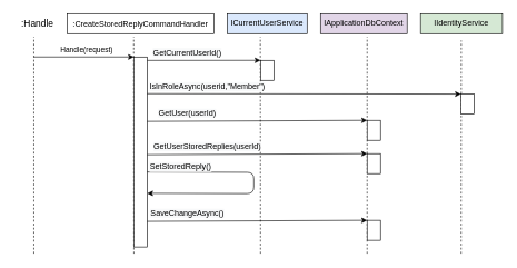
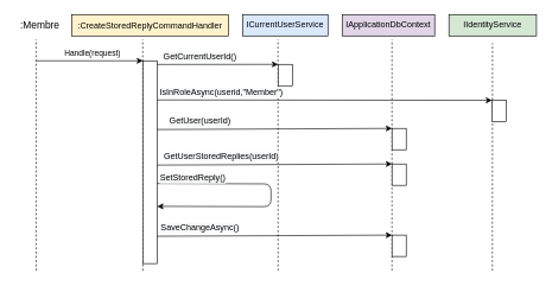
  <mxCell id="0" />
  <mxCell id="1" parent="0" />
  <mxCell id="2" value="IApplicationDbContext" style="rounded=0;whiteSpace=wrap;html=1;fillColor=#e1d5e7;" parent="1" vertex="1"><mxGeometry x="480" y="20" width="130" height="30" as="geometry" /></mxCell>
- <mxCell id="3" value="&lt;span style=&quot;font-size: 13px&quot;&gt;:&lt;/span&gt;&lt;span style=&quot;font-size: 12px&quot;&gt;CreateStoredReplyCommandHandler&lt;/span&gt;" style="rounded=0;whiteSpace=wrap;html=1;fontSize=13;" parent="1" vertex="1"><mxGeometry x="100" y="20" width="220" height="30" as="geometry" /></mxCell>
+ <mxCell id="3" value="&lt;span style=&quot;font-size: 13px&quot;&gt;:&lt;/span&gt;&lt;span style=&quot;font-size: 12px&quot;&gt;CreateStoredReplyCommandHandler&lt;/span&gt;" style="rounded=0;whiteSpace=wrap;html=1;fontSize=13;fillColor=#fff2cc;" parent="1" vertex="1"><mxGeometry x="100" y="20" width="220" height="30" as="geometry" /></mxCell>
  <mxCell id="4" value="Handle(request)" style="endArrow=classic;html=1;" parent="1" edge="1"><mxGeometry x="0.059" y="10" width="50" height="50" relative="1" as="geometry"><mxPoint x="50" y="85" as="sourcePoint" /><mxPoint x="200" y="85" as="targetPoint" /><mxPoint as="offset" /></mxGeometry></mxCell>
  <mxCell id="5" value="&lt;div style=&quot;text-align: left&quot;&gt;&lt;span style=&quot;font-size: 12px ; background-color: rgb(248 , 249 , 250)&quot;&gt;GetCurrentUserId()&lt;/span&gt;&lt;/div&gt;" style="endArrow=classic;html=1;exitX=0.975;exitY=0.018;exitDx=0;exitDy=0;exitPerimeter=0;entryX=0;entryY=0;entryDx=0;entryDy=0;" parent="1" source="9" target="10" edge="1"><mxGeometry x="-0.289" y="11" width="50" height="50" relative="1" as="geometry"><mxPoint x="320" y="135" as="sourcePoint" /><mxPoint x="370" y="94" as="targetPoint" /><mxPoint as="offset" /></mxGeometry></mxCell>
  <mxCell id="6" value="" style="endArrow=none;dashed=1;html=1;fontSize=11;" parent="1" edge="1"><mxGeometry width="50" height="50" relative="1" as="geometry"><mxPoint x="50" y="380" as="sourcePoint" /><mxPoint x="50" y="55" as="targetPoint" /></mxGeometry></mxCell>
  <mxCell id="7" value="" style="endArrow=none;dashed=1;html=1;fontSize=11;" parent="1" edge="1"><mxGeometry width="50" height="50" relative="1" as="geometry"><mxPoint x="200" y="380" as="sourcePoint" /><mxPoint x="199.76" y="55" as="targetPoint" /></mxGeometry></mxCell>
  <mxCell id="8" value="" style="endArrow=none;dashed=1;html=1;fontSize=11;" parent="1" edge="1"><mxGeometry width="50" height="50" relative="1" as="geometry"><mxPoint x="390" y="380" as="sourcePoint" /><mxPoint x="389.77" y="55" as="targetPoint" /></mxGeometry></mxCell>
  <mxCell id="9" value="" style="rounded=0;whiteSpace=wrap;html=1;fontSize=11;" parent="1" vertex="1"><mxGeometry x="200" y="85" width="20" height="285" as="geometry" /></mxCell>
  <mxCell id="10" value="" style="rounded=0;whiteSpace=wrap;html=1;fontSize=11;" parent="1" vertex="1"><mxGeometry x="390" y="90" width="20" height="30" as="geometry" /></mxCell>
- <mxCell id="11" value=":Handle" style="text;html=1;align=center;verticalAlign=middle;resizable=0;points=[];autosize=1;fontSize=14;" parent="1" vertex="1"><mxGeometry x="20" y="25" width="70" height="20" as="geometry" /></mxCell>
+ <mxCell id="11" value=":Membre" style="text;html=1;align=center;verticalAlign=middle;resizable=0;points=[];autosize=1;fontSize=14;" parent="1" vertex="1"><mxGeometry x="20" y="25" width="70" height="20" as="geometry" /></mxCell>
  <mxCell id="12" value="" style="endArrow=none;dashed=1;html=1;fontSize=11;" parent="1" edge="1"><mxGeometry width="50" height="50" relative="1" as="geometry"><mxPoint x="691" y="380" as="sourcePoint" /><mxPoint x="691.21" y="60" as="targetPoint" /></mxGeometry></mxCell>
  <mxCell id="13" value="IIdentityService" style="rounded=0;whiteSpace=wrap;html=1;fillColor=#d5e8d4;" parent="1" vertex="1"><mxGeometry x="630" y="20" width="123" height="30" as="geometry" /></mxCell>
  <mxCell id="14" value="ICurrentUserService" style="rounded=0;whiteSpace=wrap;html=1;fillColor=#dae8fc;" parent="1" vertex="1"><mxGeometry x="340" y="20" width="120" height="30" as="geometry" /></mxCell>
  <mxCell id="15" value="" style="endArrow=none;dashed=1;html=1;fontSize=11;" parent="1" edge="1"><mxGeometry width="50" height="50" relative="1" as="geometry"><mxPoint x="550" y="380" as="sourcePoint" /><mxPoint x="550" y="55" as="targetPoint" /></mxGeometry></mxCell>
  <mxCell id="16" value="&lt;div style=&quot;text-align: left&quot;&gt;&lt;span style=&quot;font-size: 12px ; background-color: rgb(248 , 249 , 250)&quot;&gt;GetUser(userId)&lt;/span&gt;&lt;/div&gt;" style="endArrow=classic;html=1;exitX=0.975;exitY=0.018;exitDx=0;exitDy=0;exitPerimeter=0;entryX=0;entryY=0;entryDx=0;entryDy=0;" parent="1" target="17" edge="1"><mxGeometry x="-0.636" y="11" width="50" height="50" relative="1" as="geometry"><mxPoint x="220" y="181.57" as="sourcePoint" /><mxPoint x="370.5" y="184" as="targetPoint" /><mxPoint as="offset" /></mxGeometry></mxCell>
  <mxCell id="17" value="" style="rounded=0;whiteSpace=wrap;html=1;fontSize=11;" parent="1" vertex="1"><mxGeometry x="550" y="180" width="20" height="30" as="geometry" /></mxCell>
  <mxCell id="18" value="&lt;div style=&quot;text-align: left&quot;&gt;&lt;span style=&quot;font-size: 12px ; background-color: rgb(248 , 249 , 250)&quot;&gt;GetUserStoredReplies(userId)&lt;/span&gt;&lt;/div&gt;" style="endArrow=classic;html=1;exitX=0.975;exitY=0.018;exitDx=0;exitDy=0;exitPerimeter=0;entryX=0;entryY=0;entryDx=0;entryDy=0;" parent="1" target="19" edge="1"><mxGeometry x="-0.454" y="11" width="50" height="50" relative="1" as="geometry"><mxPoint x="220" y="231.57" as="sourcePoint" /><mxPoint x="370.5" y="234" as="targetPoint" /><mxPoint as="offset" /></mxGeometry></mxCell>
  <mxCell id="19" value="" style="rounded=0;whiteSpace=wrap;html=1;fontSize=11;" parent="1" vertex="1"><mxGeometry x="550" y="230" width="20" height="30" as="geometry" /></mxCell>
  <mxCell id="20" value="&lt;div style=&quot;text-align: left&quot;&gt;&lt;span style=&quot;font-size: 12px ; background-color: rgb(248 , 249 , 250)&quot;&gt;SetStoredReply()&lt;/span&gt;&lt;/div&gt;" style="endArrow=classic;html=1;exitX=1;exitY=0.5;exitDx=0;exitDy=0;entryX=1.011;entryY=0.631;entryDx=0;entryDy=0;entryPerimeter=0;" parent="1" edge="1"><mxGeometry x="-0.716" y="8" width="50" height="50" relative="1" as="geometry"><mxPoint x="220" y="257.5" as="sourcePoint" /><mxPoint x="220.22" y="289.595" as="targetPoint" /><mxPoint as="offset" /><Array as="points"><mxPoint x="380" y="258" /><mxPoint x="380" y="290" /></Array></mxGeometry></mxCell>
  <mxCell id="21" value="&lt;div style=&quot;text-align: left&quot;&gt;&lt;span style=&quot;font-size: 12px ; background-color: rgb(248 , 249 , 250)&quot;&gt;SaveChangeAsync()&lt;/span&gt;&lt;/div&gt;" style="endArrow=classic;html=1;exitX=0.975;exitY=0.018;exitDx=0;exitDy=0;exitPerimeter=0;entryX=0;entryY=0;entryDx=0;entryDy=0;" parent="1" target="22" edge="1"><mxGeometry x="-0.636" y="11" width="50" height="50" relative="1" as="geometry"><mxPoint x="220" y="331.57" as="sourcePoint" /><mxPoint x="370.5" y="334" as="targetPoint" /><mxPoint as="offset" /></mxGeometry></mxCell>
  <mxCell id="22" value="" style="rounded=0;whiteSpace=wrap;html=1;fontSize=11;" parent="1" vertex="1"><mxGeometry x="550" y="330" width="20" height="30" as="geometry" /></mxCell>
  <mxCell id="23" value="&lt;div style=&quot;text-align: left&quot;&gt;&lt;span style=&quot;font-size: 12px ; background-color: rgb(248 , 249 , 250)&quot;&gt;IsInRoleAsync(userid,&quot;Member&quot;)&lt;/span&gt;&lt;/div&gt;" style="endArrow=classic;html=1;exitX=0.975;exitY=0.018;exitDx=0;exitDy=0;exitPerimeter=0;entryX=0;entryY=0;entryDx=0;entryDy=0;" edge="1" parent="1" target="24"><mxGeometry x="-0.618" y="10" width="50" height="50" relative="1" as="geometry"><mxPoint x="220" y="140" as="sourcePoint" /><mxPoint x="370.5" y="144.59" as="targetPoint" /><mxPoint as="offset" /></mxGeometry></mxCell>
  <mxCell id="24" value="" style="rounded=0;whiteSpace=wrap;html=1;fontSize=11;" vertex="1" parent="1"><mxGeometry x="690.5" y="140.59" width="20" height="30" as="geometry" /></mxCell>
